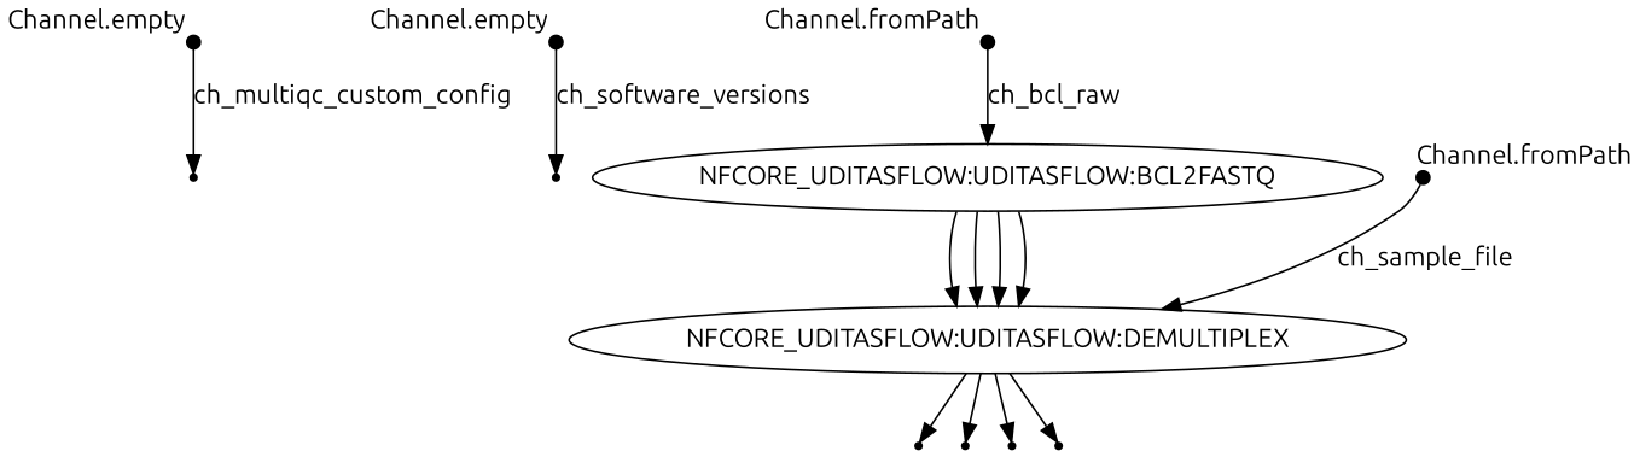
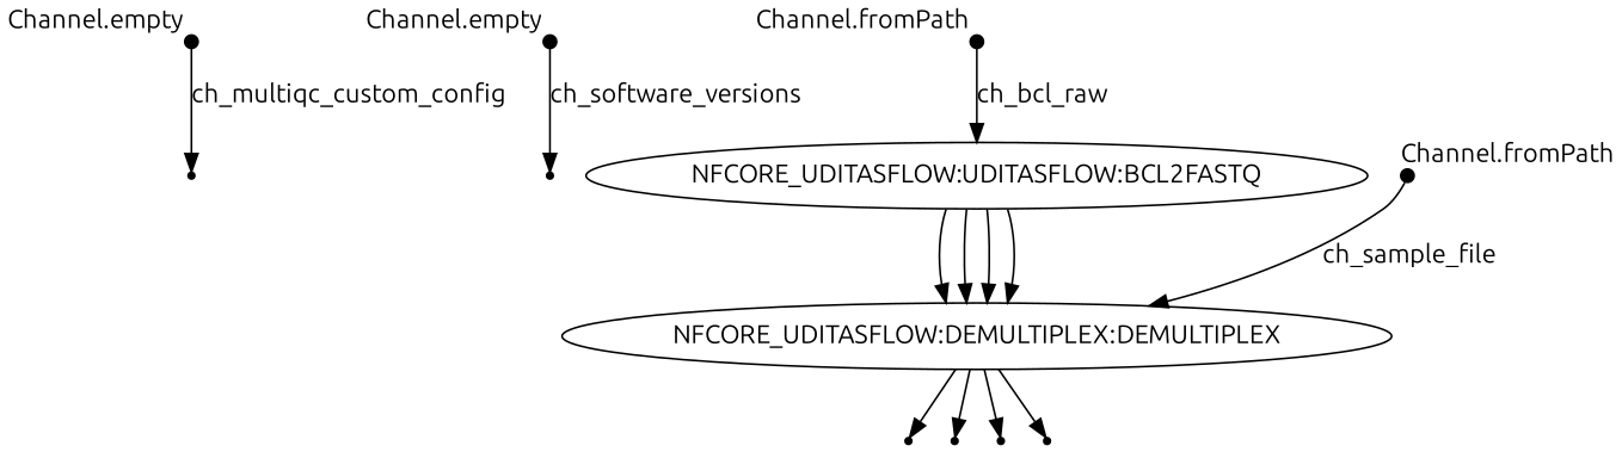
  digraph {
    fontname=Ubuntu
    node [shape=point fontname=Ubuntu]
    edge [fontname=Ubuntu]
    p0 [fixedsize=true width=0.1 xlabel="Channel.empty"]
    p1
    p2 [fixedsize=true width=0.1 xlabel="Channel.empty"]
    p3
    p4 [fixedsize=true width=0.1 xlabel="Channel.fromPath"]
    n6 [label="NFCORE_UDITASFLOW:UDITASFLOW:BCL2FASTQ" shape=""]
-   n7 [label="NFCORE_UDITASFLOW:UDITASFLOW:DEMULTIPLEX" shape=""]
+   n7 [label="NFCORE_UDITASFLOW:DEMULTIPLEX:DEMULTIPLEX" shape=""]
    p5 [fixedsize=true width=0.1 xlabel="Channel.fromPath"]
    p11
    p10
    p9
    p8
    p0 -> p1 [label=ch_multiqc_custom_config]
    p2 -> p3 [label=ch_software_versions]
    p4 -> n6 [label=ch_bcl_raw]
    n6 -> n7
    n6 -> n7
    n6 -> n7
    n6 -> n7
    n7 -> p11
    n7 -> p10
    n7 -> p9
    n7 -> p8
    p5 -> n7 [label=ch_sample_file]
  }
